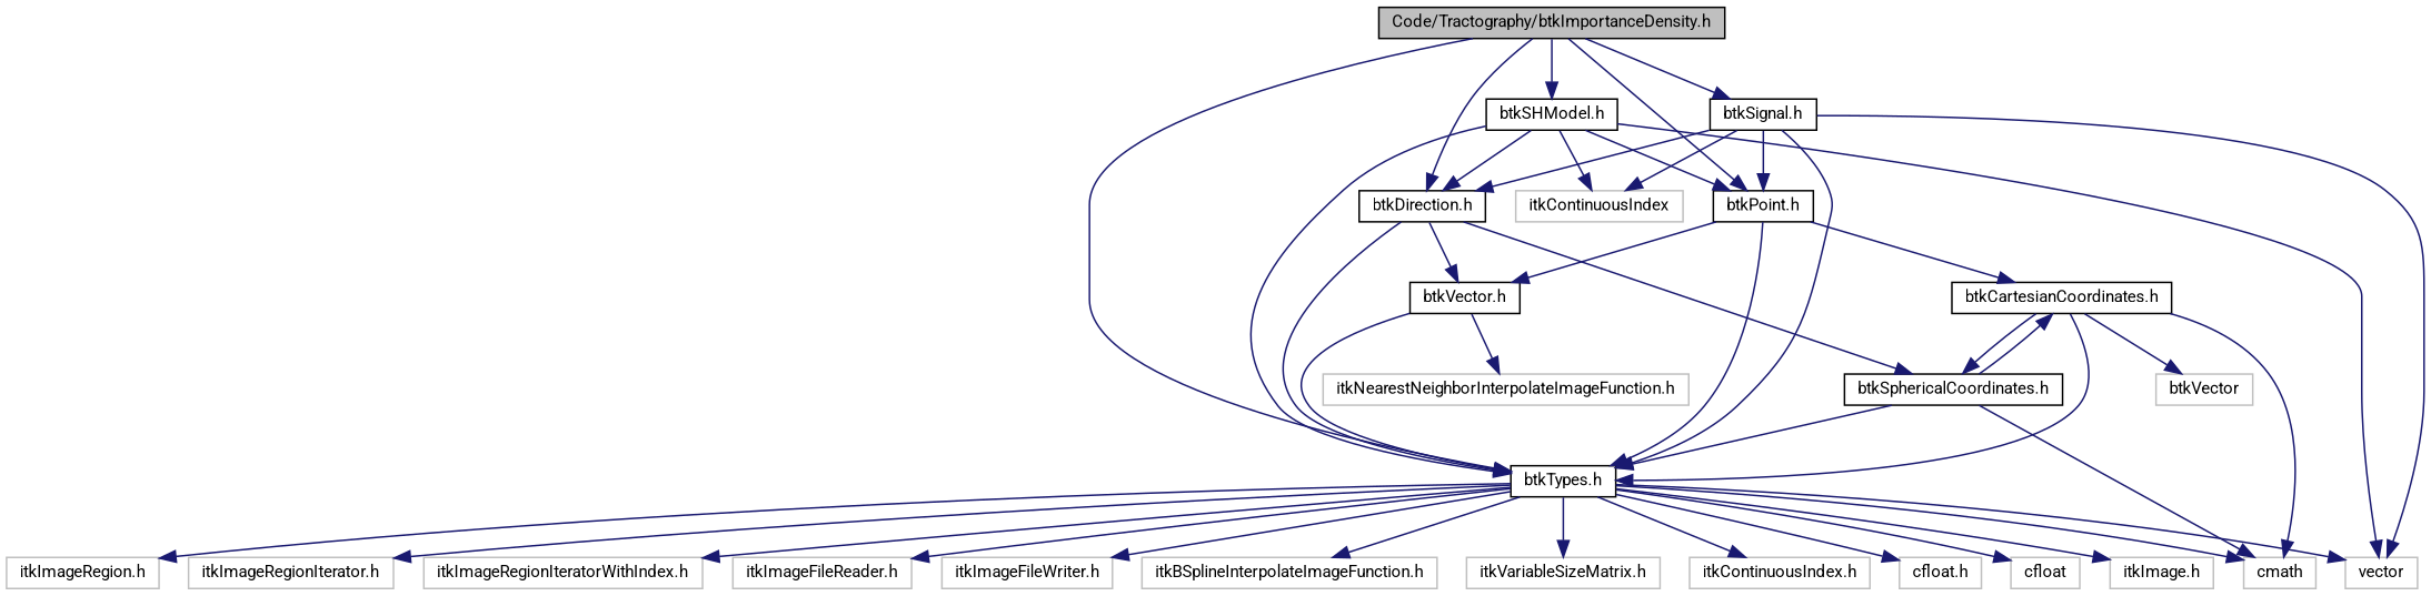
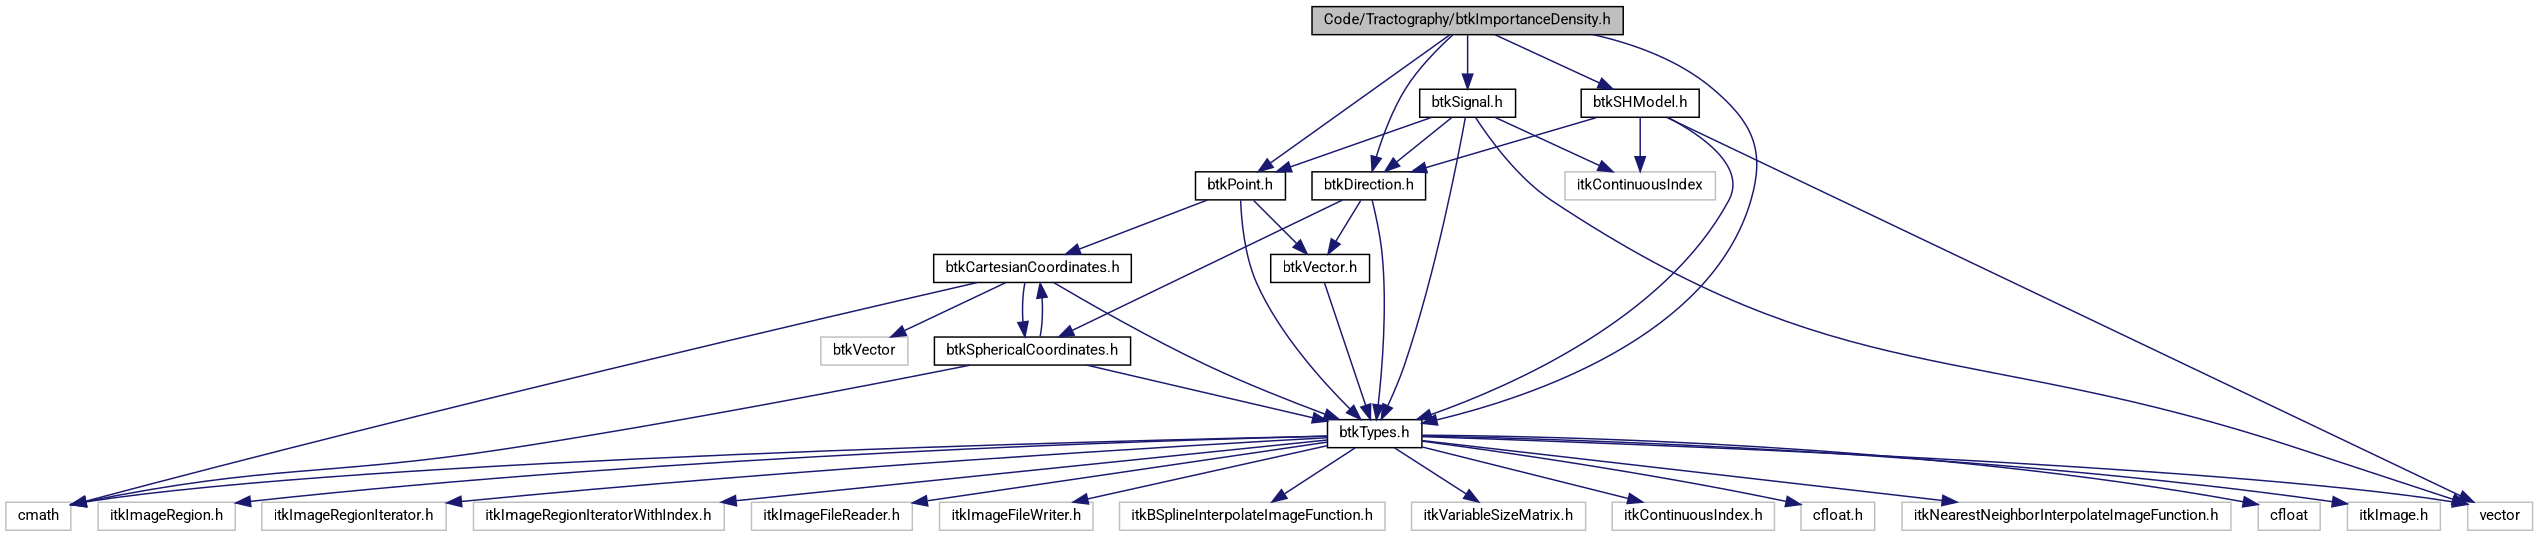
  digraph {
    fontname=Roboto
    node [color=grey75 fillcolor=white fontname=Roboto fontsize=10 shape=record style=filled]
    edge [color=midnightblue fontname=Roboto fontsize=10 labelfontname="FreeSans.ttf" labelfontsize=10 style=solid]
    n1 [color=black fillcolor=grey75 fontcolor=black height=0.2 label="Code/Tractography/btkImportanceDensity.h" width=0.4]
    n2 [color=black height=0.2 label="btkTypes.h" width=0.4]
    n3 [color=black height=0.2 label="btkPoint.h" width=0.4]
    n4 [color=black height=0.2 label="btkDirection.h" width=0.4]
    n5 [color=black height=0.2 label="btkSignal.h" width=0.4]
    n6 [color=black height=0.2 label="btkSHModel.h" width=0.4]
    n7 [height=0.2 label="itkImage.h" width=0.4]
    n8 [height=0.2 label="itkImageRegion.h" width=0.4]
    n9 [height=0.2 label="itkImageRegionIterator.h" width=0.4]
    n10 [height=0.2 label="itkImageRegionIteratorWithIndex.h" width=0.4]
    n11 [height=0.2 label="itkImageFileReader.h" width=0.4]
    n12 [height=0.2 label="itkImageFileWriter.h" width=0.4]
    n13 [height=0.2 label="itkBSplineInterpolateImageFunction.h" width=0.4]
    n14 [height=0.2 label="itkVariableSizeMatrix.h" width=0.4]
    n15 [height=0.2 label="itkContinuousIndex.h" width=0.4]
    n16 [height=0.2 label="cfloat.h" width=0.4]
    n17 [height=0.2 label="itkNearestNeighborInterpolateImageFunction.h" width=0.4]
    n18 [height=0.2 label=cfloat width=0.4]
    n19 [height=0.2 label=cmath width=0.4]
    n20 [height=0.2 label=vector width=0.4]
    n21 [color=black height=0.2 label="btkCartesianCoordinates.h" width=0.4]
    n22 [color=black height=0.2 label="btkVector.h" width=0.4]
    n23 [color=black height=0.2 label="btkSphericalCoordinates.h" width=0.4]
    n24 [height=0.2 label=itkContinuousIndex width=0.4]
    n25 [height=0.2 label=btkVector width=0.4]
    n1 -> n2
    n1 -> n3
    n1 -> n4
    n1 -> n5
    n1 -> n6
    n2 -> n7
    n2 -> n8
    n2 -> n9
    n2 -> n10
    n2 -> n11
    n2 -> n12
    n2 -> n13
    n2 -> n14
    n2 -> n15
    n2 -> n16
-   n22 -> n17
+   n2 -> n17
    n2 -> n18
    n2 -> n19
    n2 -> n20
    n3 -> n2
    n3 -> n21
    n3 -> n22
    n4 -> n2
    n4 -> n22
    n4 -> n23
    n5 -> n2
    n5 -> n3
    n5 -> n4
    n5 -> n20
    n5 -> n24
    n6 -> n2
-   n6 -> n3
    n6 -> n4
    n6 -> n20
    n6 -> n24
    n21 -> n2
    n21 -> n19
    n21 -> n23
    n21 -> n25
    n22 -> n2
    n23 -> n2
    n23 -> n19
    n23 -> n21
  }
